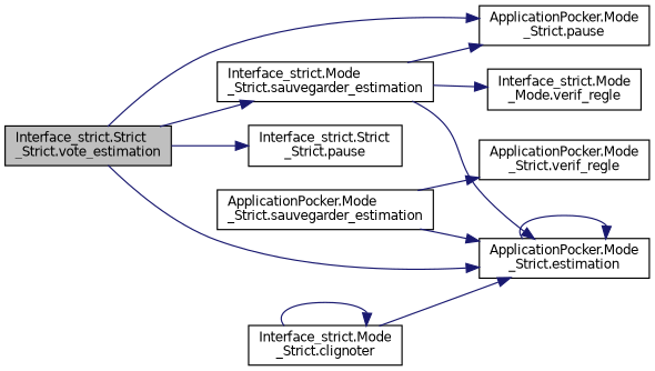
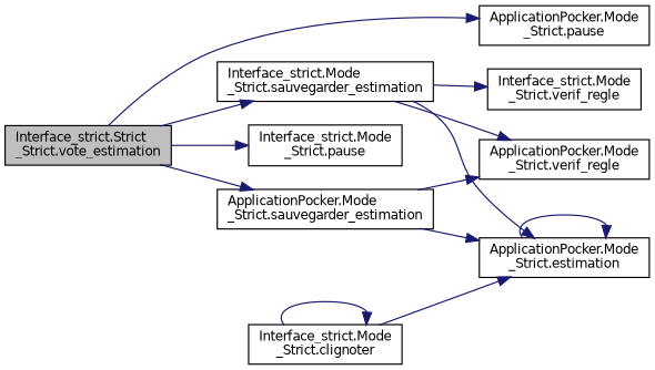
  digraph {
    rankdir=LR
    node [color=black fillcolor=white fontname=Helvetica fontsize=10 shape=record style=filled]
    edge [color=midnightblue fontname=Helvetica fontsize=10 labelfontname=Helvetica labelfontsize=10 style=solid]
    n1 [fillcolor=grey75 fontcolor=black height=0.2 label="Interface_strict.Strict\l_Strict.vote_estimation" width=0.4]
    n2 [height=0.2 label="ApplicationPocker.Mode\l_Strict.pause" width=0.4]
-   n3 [height=0.2 label="Interface_strict.Strict\l_Strict.pause" width=0.4]
+   n3 [height=0.2 label="Interface_strict.Mode\l_Strict.pause" width=0.4]
    n4 [height=0.2 label="ApplicationPocker.Mode\l_Strict.sauvegarder_estimation" width=0.4]
    n5 [height=0.2 label="Interface_strict.Mode\l_Strict.sauvegarder_estimation" width=0.4]
    n6 [height=0.2 label="ApplicationPocker.Mode\l_Strict.verif_regle" width=0.4]
    n7 [height=0.2 label="ApplicationPocker.Mode\l_Strict.estimation" width=0.4]
-   n8 [height=0.2 label="Interface_strict.Mode\l_Mode.verif_regle" width=0.4]
+   n8 [height=0.2 label="Interface_strict.Mode\l_Strict.verif_regle" width=0.4]
    n9 [height=0.2 label="Interface_strict.Mode\l_Strict.clignoter" width=0.4]
    n1 -> n2
    n1 -> n3
-   n1 -> n7
+   n1 -> n4
    n1 -> n5
    n4 -> n6
    n4 -> n7
-   n5 -> n2
+   n5 -> n6
    n5 -> n7
    n5 -> n8
    n7 -> n7
    n9 -> n7
    n9 -> n9
  }
